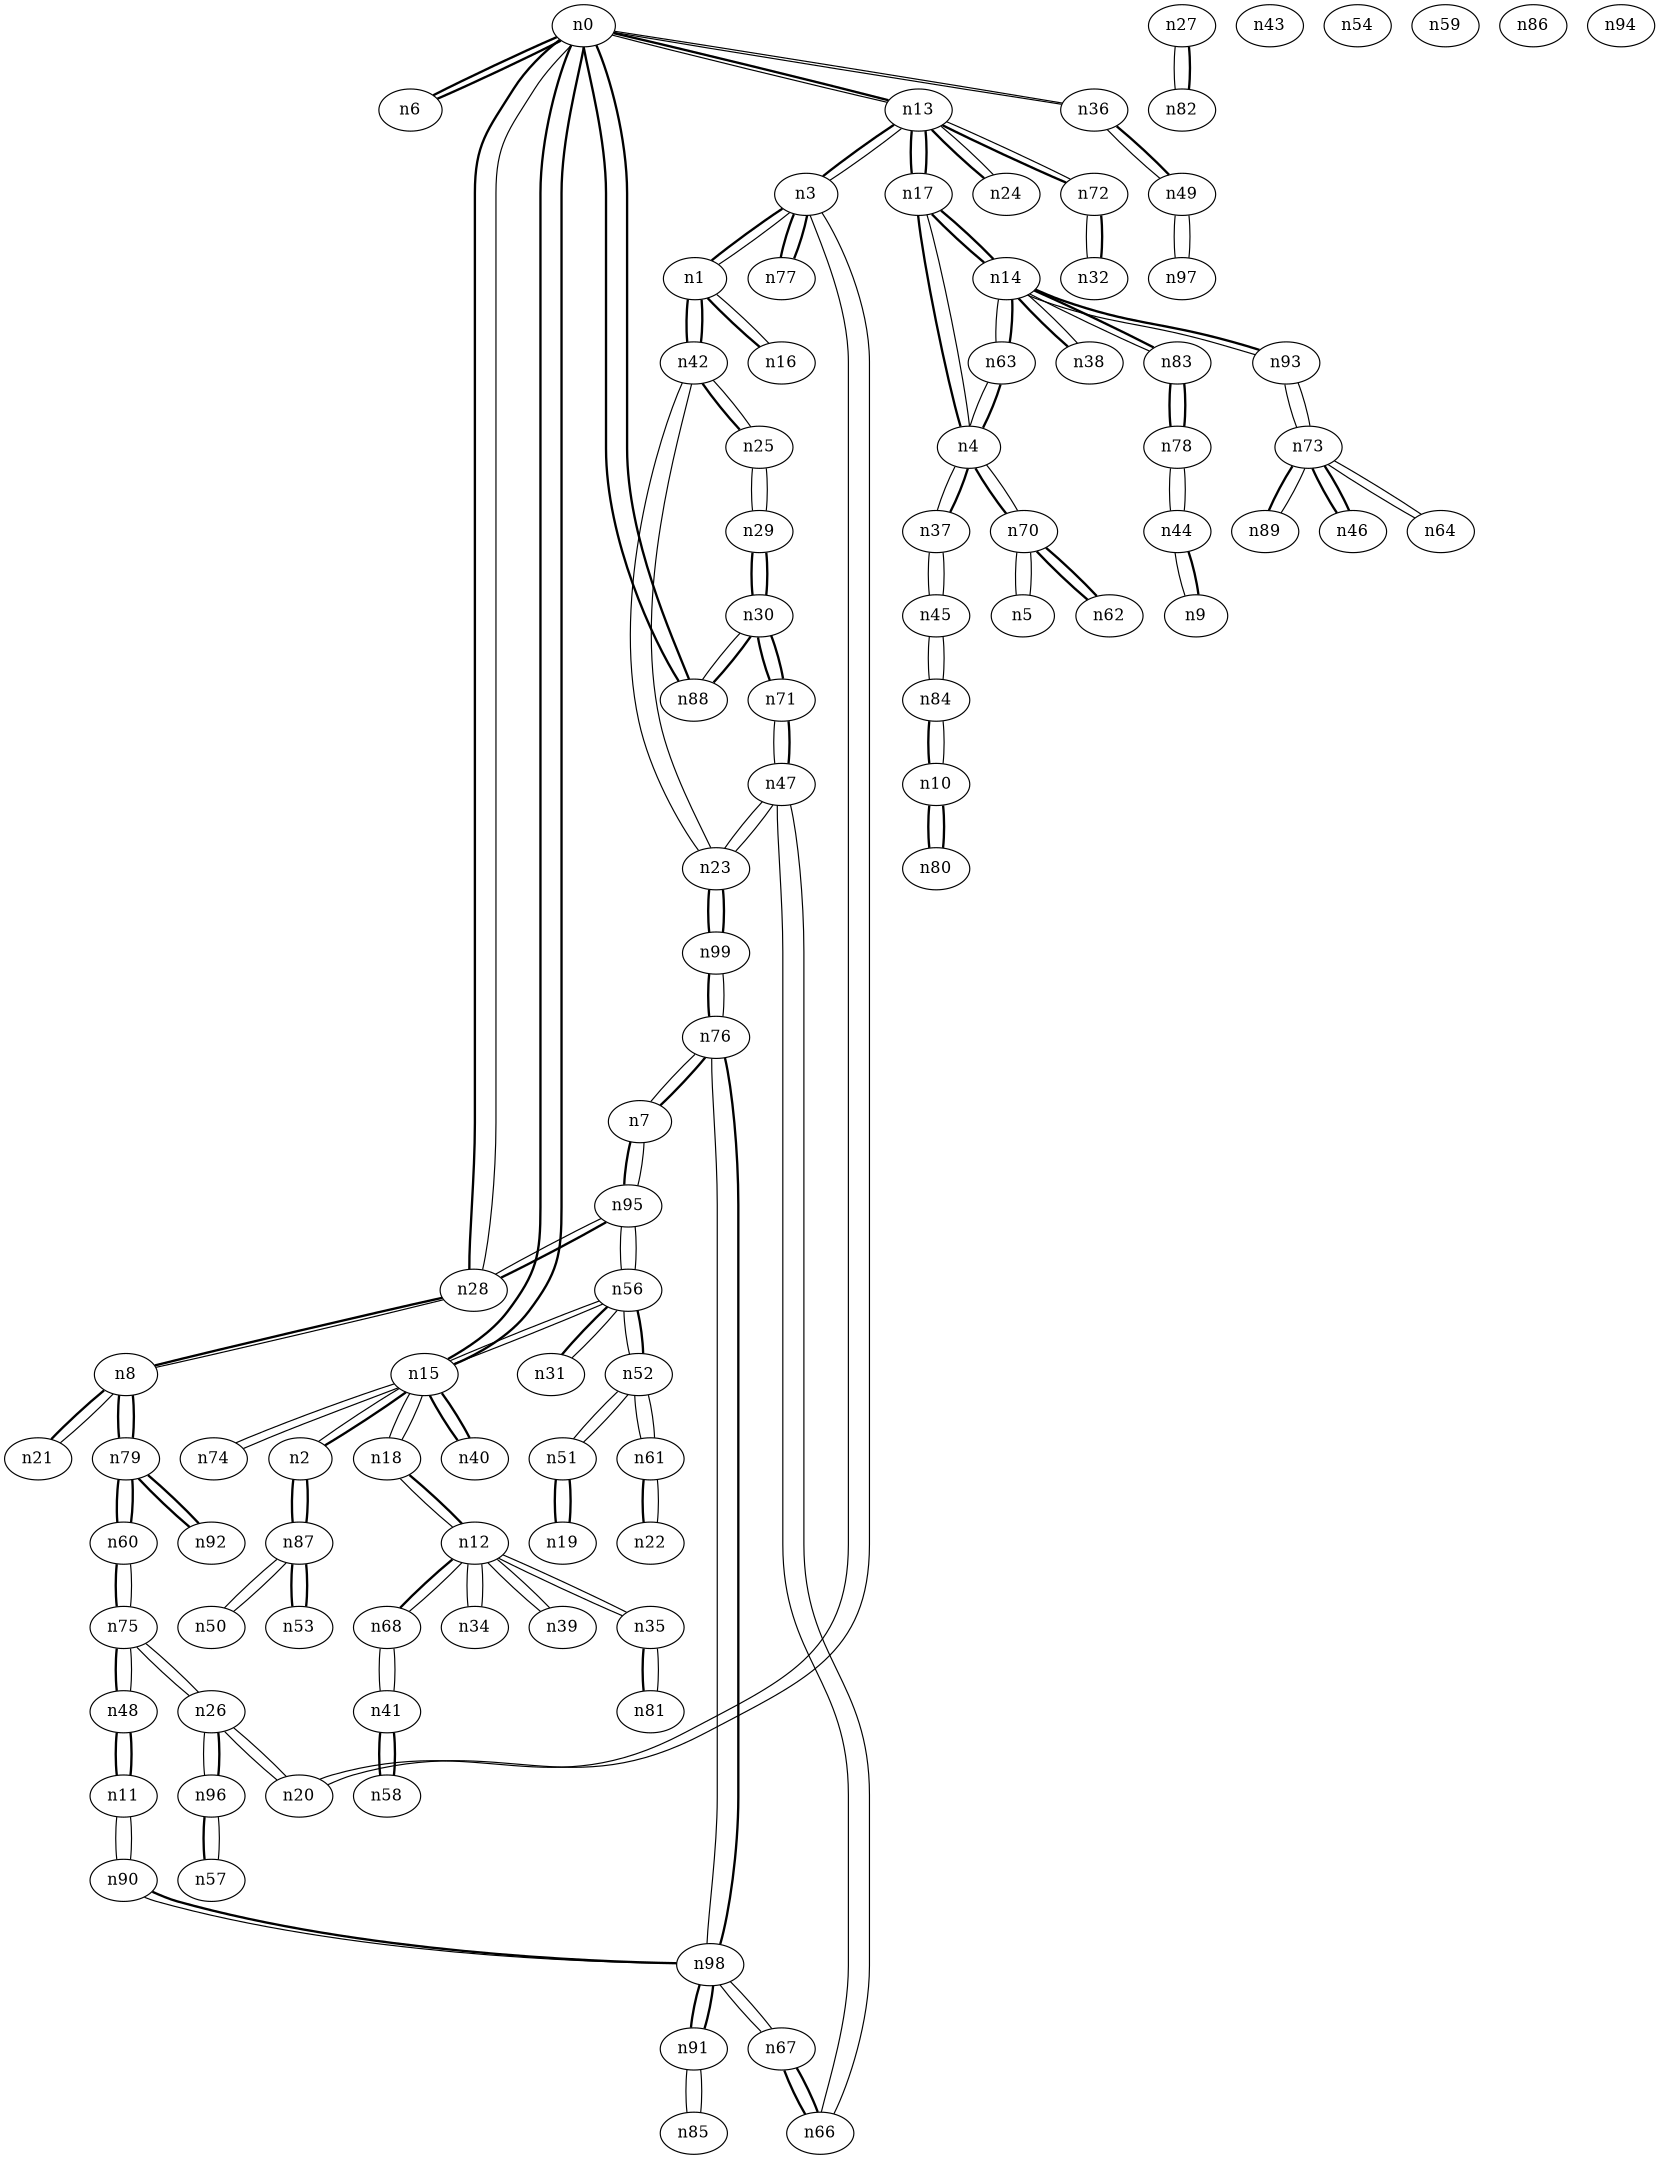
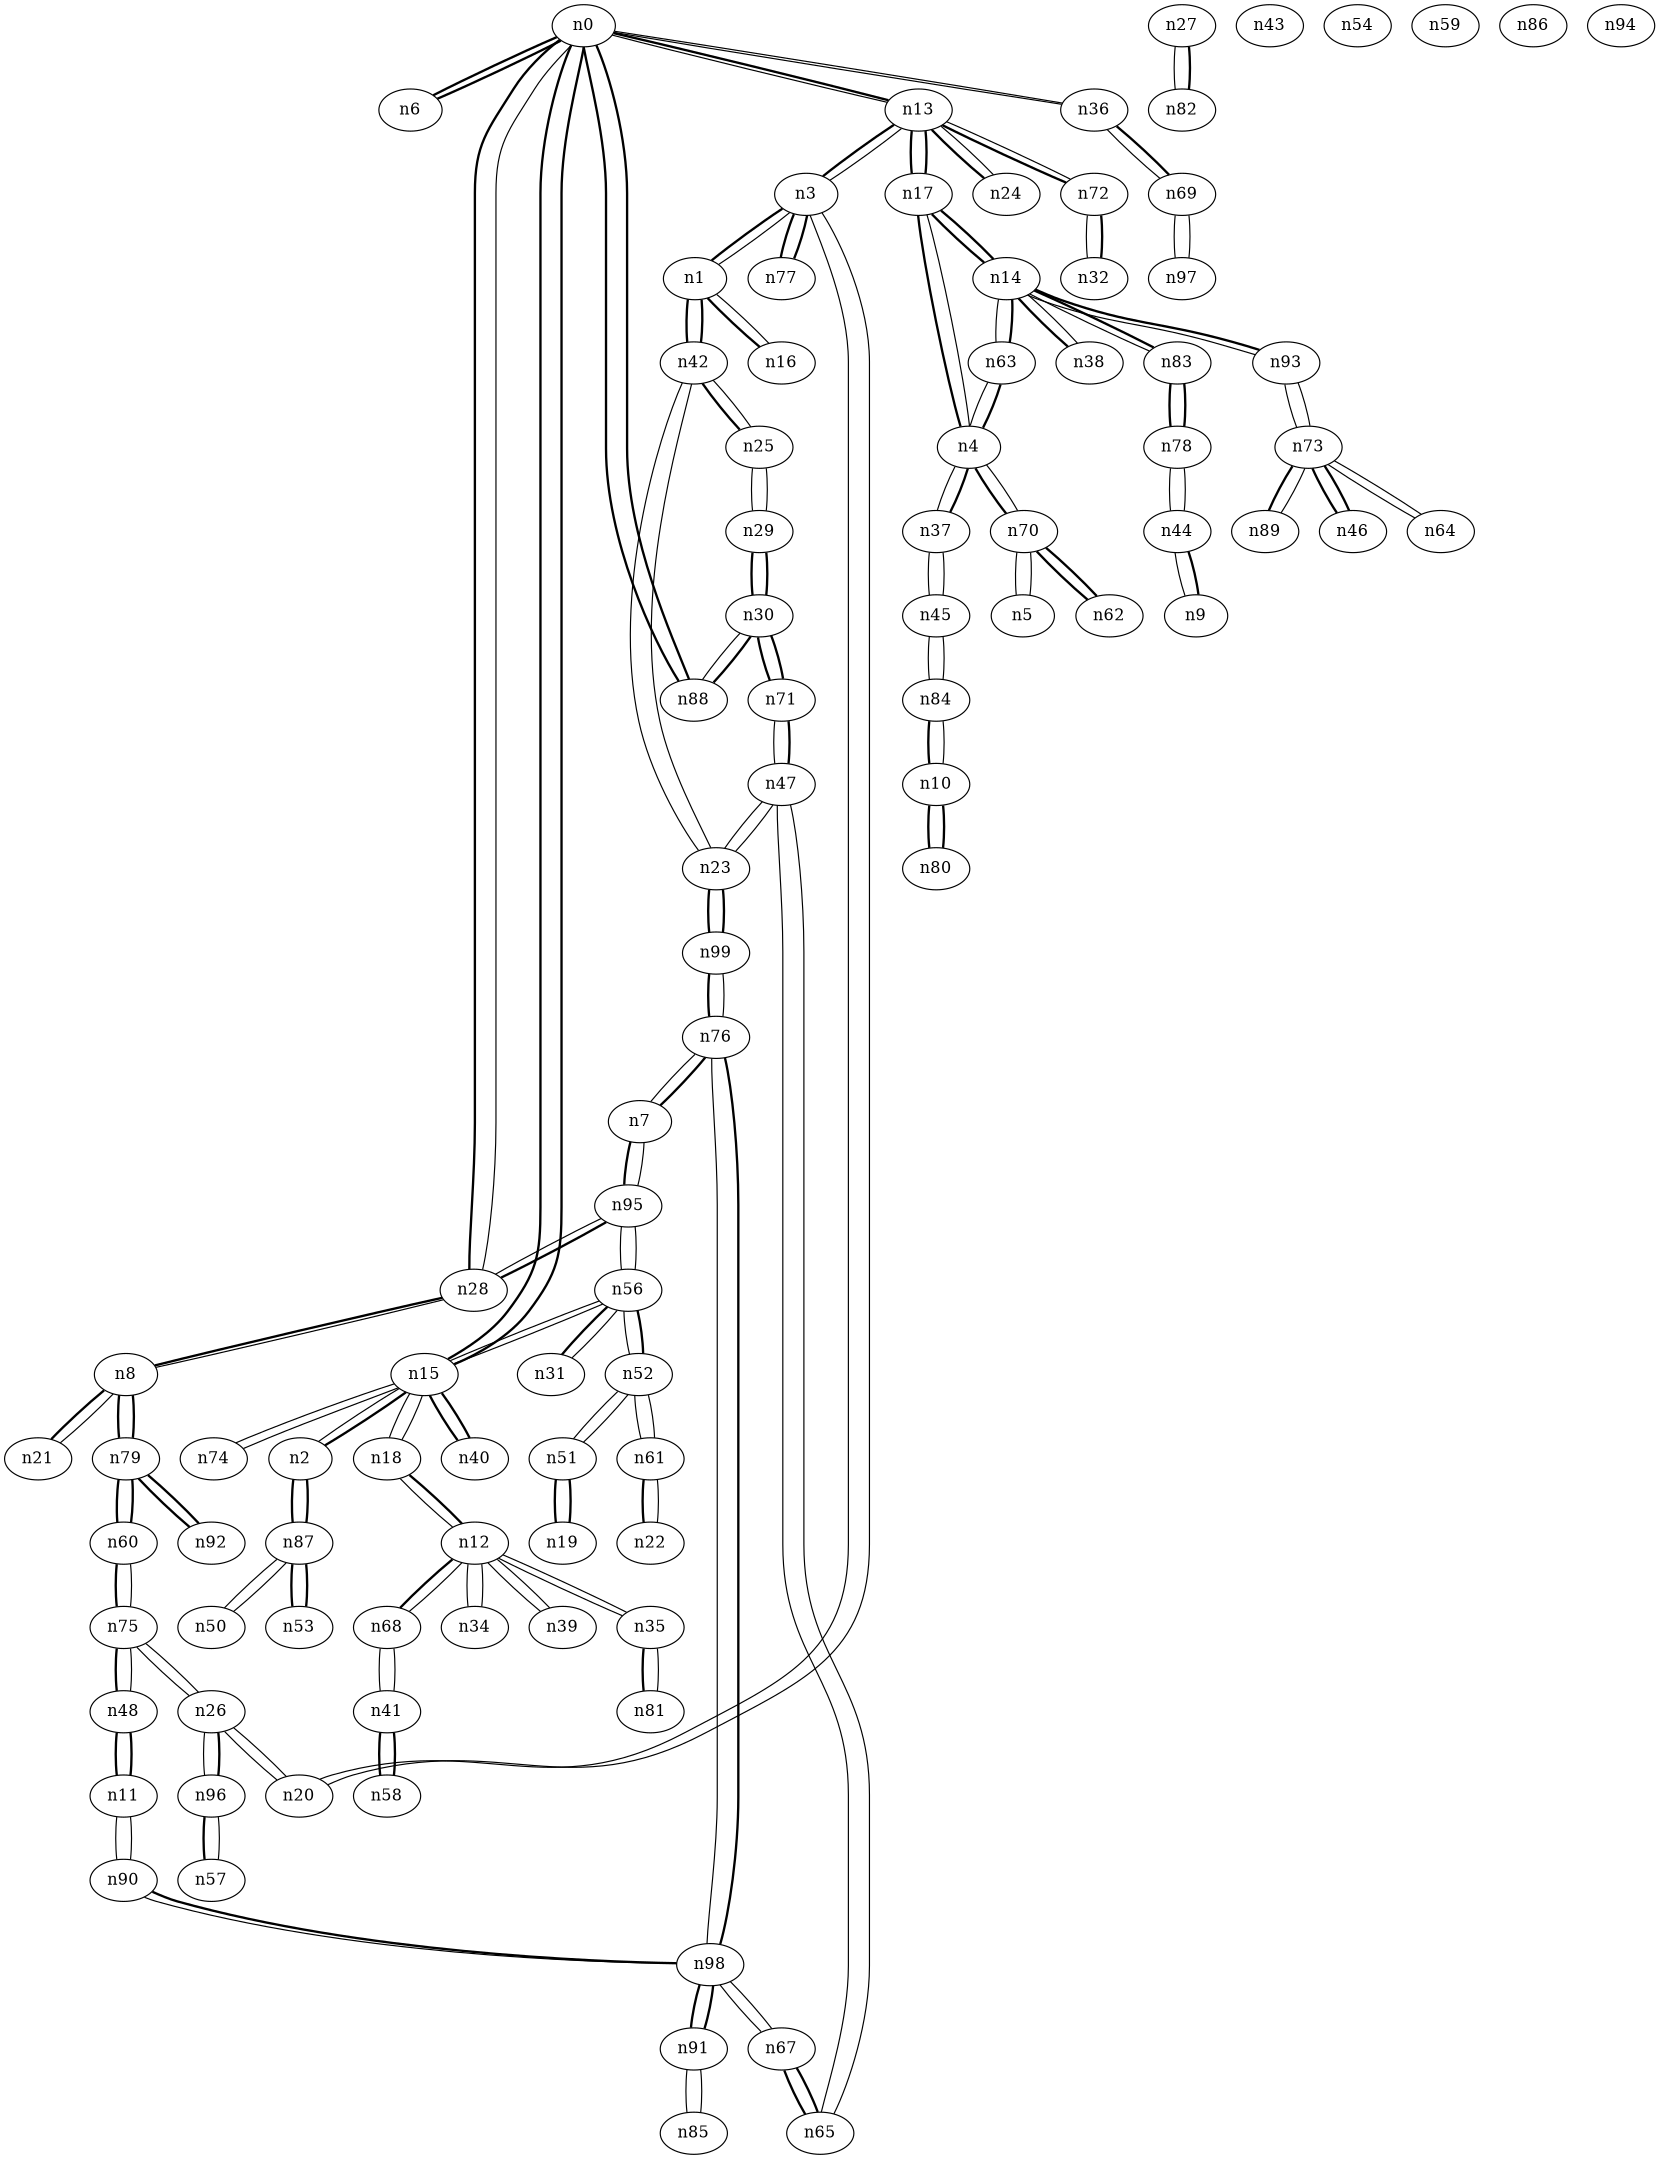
  graph {
    edge [style=solid]
    n0
    n6
    n13
    n15
    n28
    n36
    n88
    n3
    n17
    n24
    n72
    n2
    n18
    n40
    n56
    n74
    n95
    n8
-   n49
+   n49 [label=n69]
    n30
    n1
    n16
    n42
    n20
    n77
    n23
    n25
    n87
    n50
    n53
    n26
    n4
    n37
    n63
    n70
    n14
    n45
    n5
    n62
    n7
    n76
    n99
    n98
    n21
    n79
    n60
    n92
    n9
    n44
    n78
    n10
    n80
    n84
    n11
    n48
    n90
    n75
    n12
    n34
    n35
    n39
    n68
    n81
    n41
    n32
    n38
    n83
    n93
    n73
    n31
    n52
    n19
    n51
    n96
    n22
    n61
    n47
    n71
-   n65 [label=n66]
+   n65
    n29
    n57
    n27
    n82
    n97
    n58
    n43
    n46
    n64
    n89
    n67
    n54
    n91
    n85
    n59
    n86
    n94
    n0 -- n6 [style=bold]
    n0 -- n13
    n0 -- n15 [style=bold]
    n0 -- n28 [style=bold]
    n0 -- n36
    n0 -- n88 [style=bold]
    n6 -- n0 [style=bold]
    n13 -- n0 [style=bold]
    n13 -- n3 [style=bold]
    n13 -- n17 [style=bold]
    n13 -- n24 [style=bold]
    n13 -- n72 [style=bold]
    n15 -- n0 [style=bold]
    n15 -- n2
    n15 -- n18
    n15 -- n40 [style=bold]
    n15 -- n56
    n15 -- n74
    n28 -- n0
    n28 -- n95 [style=bold]
    n28 -- n8 [style=bold]
    n36 -- n0
    n36 -- n49
    n88 -- n0 [style=bold]
    n88 -- n30 [style=bold]
    n3 -- n13
    n3 -- n1 [style=bold]
    n3 -- n20
    n3 -- n77 [style=bold]
    n17 -- n13 [style=bold]
    n17 -- n4 [style=bold]
    n17 -- n14 [style=bold]
    n24 -- n13
    n72 -- n13
    n72 -- n32
    n2 -- n15 [style=bold]
    n2 -- n87 [style=bold]
    n18 -- n15
    n18 -- n12
    n40 -- n15 [style=bold]
    n56 -- n15
    n56 -- n95
    n56 -- n31 [style=bold]
    n56 -- n52
    n74 -- n15
    n95 -- n28
    n95 -- n56
    n95 -- n7
    n8 -- n28
    n8 -- n21 [style=bold]
    n8 -- n79 [style=bold]
    n49 -- n36 [style=bold]
    n49 -- n97
    n30 -- n88
    n30 -- n71 [style=bold]
    n30 -- n29 [style=bold]
    n1 -- n3
    n1 -- n16 [style=bold]
    n1 -- n42 [style=bold]
    n16 -- n1
    n42 -- n1 [style=bold]
    n42 -- n23
    n42 -- n25 [style=bold]
    n20 -- n3
    n20 -- n26
    n77 -- n3 [style=bold]
    n23 -- n42
    n23 -- n99 [style=bold]
    n23 -- n47
    n25 -- n42
    n25 -- n29
    n87 -- n2 [style=bold]
    n87 -- n50
    n87 -- n53 [style=bold]
    n50 -- n87
    n53 -- n87 [style=bold]
    n26 -- n20
    n26 -- n75
    n26 -- n96
    n4 -- n17
    n4 -- n37
    n4 -- n63 [style=bold]
    n4 -- n70 [style=bold]
    n37 -- n4 [style=bold]
    n37 -- n45
    n63 -- n4
    n63 -- n14 [style=bold]
    n70 -- n4
    n70 -- n5
    n70 -- n62 [style=bold]
    n14 -- n17 [style=bold]
    n14 -- n63
    n14 -- n38 [style=bold]
    n14 -- n83
    n14 -- n93
    n45 -- n37
    n45 -- n84
    n5 -- n70
    n62 -- n70 [style=bold]
    n7 -- n95 [style=bold]
    n7 -- n76 [style=bold]
    n76 -- n7
    n76 -- n99
    n76 -- n98
    n99 -- n23 [style=bold]
    n99 -- n76 [style=bold]
    n98 -- n76 [style=bold]
    n98 -- n90 [style=bold]
    n98 -- n67
    n98 -- n91 [style=bold]
    n21 -- n8
    n79 -- n8 [style=bold]
    n79 -- n60 [style=bold]
    n79 -- n92 [style=bold]
    n60 -- n79 [style=bold]
    n60 -- n75 [style=bold]
    n92 -- n79 [style=bold]
    n9 -- n44 [style=bold]
    n44 -- n9
    n44 -- n78
    n78 -- n44
    n78 -- n83 [style=bold]
    n10 -- n80 [style=bold]
    n10 -- n84
    n80 -- n10 [style=bold]
    n84 -- n45
    n84 -- n10 [style=bold]
    n11 -- n48 [style=bold]
    n11 -- n90
    n48 -- n11 [style=bold]
    n48 -- n75
    n90 -- n98
    n90 -- n11
    n75 -- n26
    n75 -- n60
    n75 -- n48 [style=bold]
    n12 -- n18 [style=bold]
    n12 -- n34
    n12 -- n35
    n12 -- n39
    n12 -- n68 [style=bold]
    n34 -- n12
    n35 -- n12
    n35 -- n81 [style=bold]
    n39 -- n12
    n68 -- n12
    n68 -- n41
    n81 -- n35
    n41 -- n68
    n41 -- n58 [style=bold]
    n32 -- n72 [style=bold]
    n38 -- n14
    n83 -- n14 [style=bold]
    n83 -- n78 [style=bold]
    n93 -- n14 [style=bold]
    n93 -- n73
    n73 -- n93
    n73 -- n46 [style=bold]
    n73 -- n64
    n73 -- n89 [style=bold]
    n31 -- n56
    n52 -- n56 [style=bold]
    n52 -- n51
    n52 -- n61
    n19 -- n51 [style=bold]
    n51 -- n52
    n51 -- n19 [style=bold]
    n96 -- n26 [style=bold]
    n96 -- n57 [style=bold]
    n22 -- n61
    n61 -- n52
    n61 -- n22 [style=bold]
    n47 -- n23
    n47 -- n71 [style=bold]
    n47 -- n65
    n71 -- n30 [style=bold]
    n71 -- n47
    n65 -- n47
    n65 -- n67 [style=bold]
    n29 -- n30 [style=bold]
    n29 -- n25
    n57 -- n96
    n27 -- n82
    n82 -- n27 [style=bold]
    n97 -- n49
    n58 -- n41 [style=bold]
    n46 -- n73 [style=bold]
    n64 -- n73
    n89 -- n73
    n67 -- n98
    n67 -- n65 [style=bold]
    n91 -- n98 [style=bold]
    n91 -- n85
    n85 -- n91
  }
